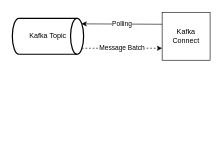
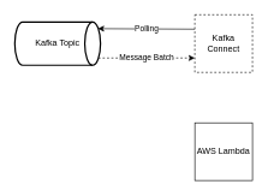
  <mxCell id="0" />
  <mxCell id="1" parent="0" />
  <mxCell id="2" value="Kafka Topic" style="strokeWidth=2;html=1;shape=mxgraph.flowchart.direct_data;whiteSpace=wrap;" vertex="1" parent="1"><mxGeometry x="20" y="30" width="119" height="60" as="geometry" /></mxCell>
- <mxCell id="3" value="Kafka Connect" style="whiteSpace=wrap;html=1;aspect=fixed;" vertex="1" parent="1"><mxGeometry x="270" y="20" width="80" height="80" as="geometry" /></mxCell>
+ <mxCell id="3" value="Kafka Connect" style="whiteSpace=wrap;html=1;aspect=fixed;dashed=1;" vertex="1" parent="1"><mxGeometry x="270" y="20" width="80" height="80" as="geometry" /></mxCell>
+ <mxCell id="4" value="AWS Lambda" style="whiteSpace=wrap;html=1;aspect=fixed;" vertex="1" parent="1"><mxGeometry x="270" y="170" width="80" height="80" as="geometry" /></mxCell>
  <mxCell id="5" value="Polling" style="endArrow=classic;html=1;exitX=0;exitY=0.25;exitDx=0;exitDy=0;entryX=0.97;entryY=0.155;entryDx=0;entryDy=0;entryPerimeter=0;" edge="1" parent="1" source="3" target="2"><mxGeometry width="50" height="50" relative="1" as="geometry"><mxPoint x="130" y="150" as="sourcePoint" /><mxPoint x="170" y="40" as="targetPoint" /></mxGeometry></mxCell>
  <mxCell id="6" value="Message Batch" style="endArrow=classic;html=1;entryX=0;entryY=0.75;entryDx=0;entryDy=0;exitX=0.975;exitY=0.834;exitDx=0;exitDy=0;exitPerimeter=0;dashed=1;" edge="1" parent="1" source="2" target="3"><mxGeometry width="50" height="50" relative="1" as="geometry"><mxPoint x="172" y="80" as="sourcePoint" /><mxPoint x="222" y="120" as="targetPoint" /></mxGeometry></mxCell>
